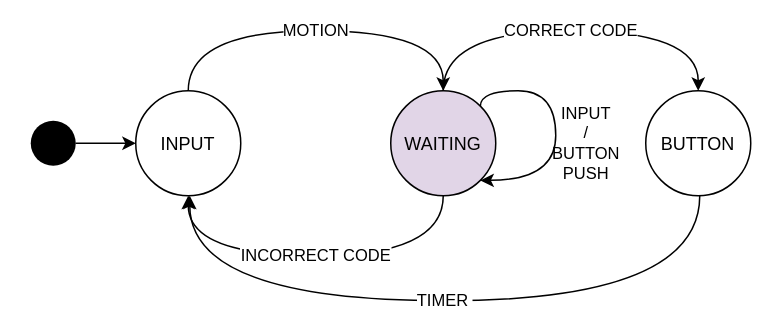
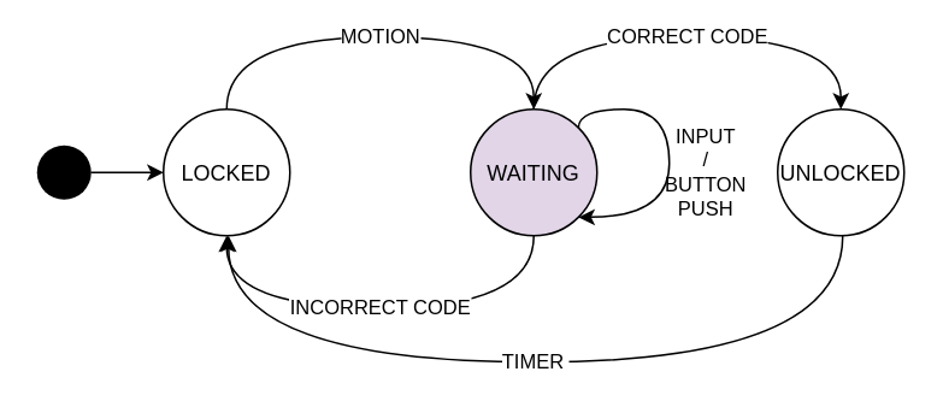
  <mxCell id="0" />
  <mxCell id="1" parent="0" />
  <mxCell id="2" style="edgeStyle=orthogonalEdgeStyle;curved=1;rounded=0;orthogonalLoop=1;jettySize=auto;html=1;exitX=1;exitY=0.5;exitDx=0;exitDy=0;entryX=0;entryY=0.5;entryDx=0;entryDy=0;labelBackgroundColor=none;" edge="1" parent="1" source="3" target="5"><mxGeometry relative="1" as="geometry" /></mxCell>
  <mxCell id="3" value="" style="ellipse;fillColor=#000000;strokeColor=none;" vertex="1" parent="1"><mxGeometry x="20" y="80" width="30" height="30" as="geometry" /></mxCell>
  <mxCell id="4" value="MOTION" style="edgeStyle=orthogonalEdgeStyle;rounded=0;orthogonalLoop=1;jettySize=auto;html=1;exitX=0.5;exitY=0;exitDx=0;exitDy=0;entryX=0.5;entryY=0;entryDx=0;entryDy=0;curved=1;" edge="1" parent="1" source="5" target="8"><mxGeometry relative="1" as="geometry"><Array as="points"><mxPoint x="125" y="20" /><mxPoint x="295" y="20" /></Array></mxGeometry></mxCell>
- <mxCell id="5" value="INPUT" style="ellipse;fillColor=#ffffff;strokeColor=#000000;" vertex="1" parent="1"><mxGeometry x="90" y="60" width="70" height="70" as="geometry" /></mxCell>
+ <mxCell id="5" value="LOCKED" style="ellipse;fillColor=#ffffff;strokeColor=#000000;" vertex="1" parent="1"><mxGeometry x="90" y="60" width="70" height="70" as="geometry" /></mxCell>
  <mxCell id="6" value="CORRECT CODE" style="edgeStyle=orthogonalEdgeStyle;curved=1;rounded=0;orthogonalLoop=1;jettySize=auto;html=1;exitX=0.5;exitY=0;exitDx=0;exitDy=0;entryX=0.5;entryY=0;entryDx=0;entryDy=0;" edge="1" parent="1" source="8" target="10"><mxGeometry relative="1" as="geometry"><Array as="points"><mxPoint x="295" y="20" /><mxPoint x="465" y="20" /></Array></mxGeometry></mxCell>
  <mxCell id="7" value="INCORRECT CODE" style="edgeStyle=orthogonalEdgeStyle;curved=1;rounded=0;orthogonalLoop=1;jettySize=auto;html=1;exitX=0.5;exitY=1;exitDx=0;exitDy=0;entryX=0.5;entryY=1;entryDx=0;entryDy=0;" edge="1" parent="1" source="8" target="5"><mxGeometry relative="1" as="geometry"><Array as="points"><mxPoint x="295" y="170" /><mxPoint x="125" y="170" /></Array></mxGeometry></mxCell>
  <mxCell id="8" value="WAITING" style="ellipse;fillColor=#e1d5e7;strokeColor=#000000;" vertex="1" parent="1"><mxGeometry x="260" y="60" width="70" height="70" as="geometry" /></mxCell>
  <mxCell id="9" value="TIMER&amp;nbsp;" style="edgeStyle=orthogonalEdgeStyle;curved=1;rounded=0;orthogonalLoop=1;jettySize=auto;html=1;exitX=0.5;exitY=1;exitDx=0;exitDy=0;entryX=0.5;entryY=1;entryDx=0;entryDy=0;" edge="1" parent="1"><mxGeometry relative="1" as="geometry"><mxPoint x="466" y="130" as="sourcePoint" /><mxPoint x="126" y="130" as="targetPoint" /><Array as="points"><mxPoint x="466" y="200" /><mxPoint x="126" y="200" /></Array></mxGeometry></mxCell>
- <mxCell id="10" value="BUTTON" style="ellipse;fillColor=#ffffff;strokeColor=#000000;" vertex="1" parent="1"><mxGeometry x="430" y="60" width="70" height="70" as="geometry" /></mxCell>
+ <mxCell id="10" value="UNLOCKED" style="ellipse;fillColor=#ffffff;strokeColor=#000000;" vertex="1" parent="1"><mxGeometry x="430" y="60" width="70" height="70" as="geometry" /></mxCell>
  <mxCell id="11" value="INPUT&lt;br&gt;/&lt;br&gt;BUTTON&lt;br&gt;PUSH" style="edgeStyle=orthogonalEdgeStyle;curved=1;rounded=0;orthogonalLoop=1;jettySize=auto;html=1;exitX=1;exitY=0;exitDx=0;exitDy=0;entryX=1;entryY=1;entryDx=0;entryDy=0;fillColor=none;labelBackgroundColor=none;" edge="1" parent="1" source="8" target="8"><mxGeometry x="0.121" y="20" relative="1" as="geometry"><Array as="points"><mxPoint x="320" y="60" /><mxPoint x="370" y="60" /><mxPoint x="370" y="120" /></Array><mxPoint as="offset" /></mxGeometry></mxCell>
